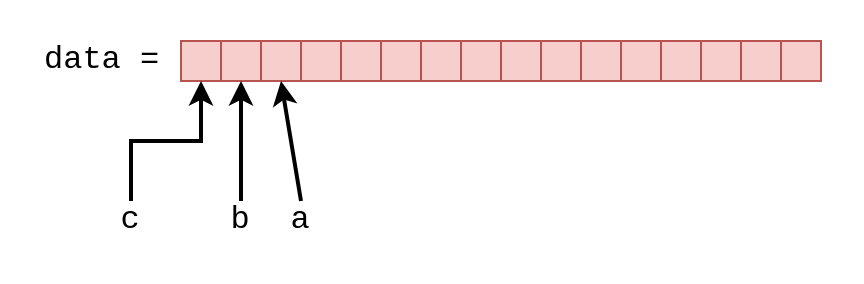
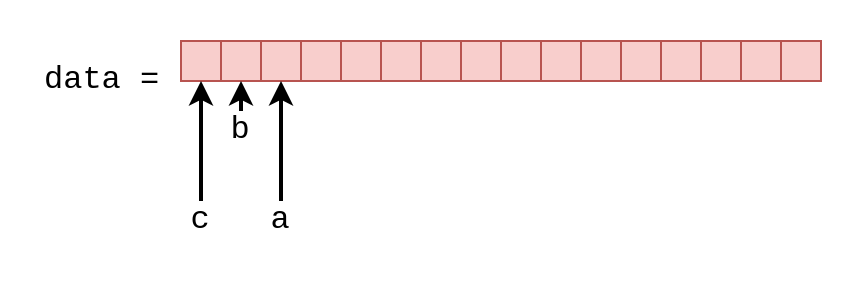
  <mxCell id="0" />
  <mxCell id="1" parent="0" />
  <mxCell id="2" value="" style="rounded=0;whiteSpace=wrap;html=1;fillColor=#f8cecc;strokeColor=#b85450;" vertex="1" parent="1"><mxGeometry x="90" y="20" width="20" height="20" as="geometry" /></mxCell>
  <mxCell id="3" value="" style="rounded=0;whiteSpace=wrap;html=1;fillColor=#f8cecc;strokeColor=#b85450;" vertex="1" parent="1"><mxGeometry x="110" y="20" width="20" height="20" as="geometry" /></mxCell>
  <mxCell id="4" value="" style="rounded=0;whiteSpace=wrap;html=1;fillColor=#f8cecc;strokeColor=#b85450;" vertex="1" parent="1"><mxGeometry x="130" y="20" width="20" height="20" as="geometry" /></mxCell>
  <mxCell id="5" value="" style="rounded=0;whiteSpace=wrap;html=1;fillColor=#f8cecc;strokeColor=#b85450;" vertex="1" parent="1"><mxGeometry x="150" y="20" width="20" height="20" as="geometry" /></mxCell>
  <mxCell id="6" value="" style="rounded=0;whiteSpace=wrap;html=1;fillColor=#f8cecc;strokeColor=#b85450;" vertex="1" parent="1"><mxGeometry x="170" y="20" width="20" height="20" as="geometry" /></mxCell>
  <mxCell id="7" value="" style="rounded=0;whiteSpace=wrap;html=1;fillColor=#f8cecc;strokeColor=#b85450;" vertex="1" parent="1"><mxGeometry x="190" y="20" width="20" height="20" as="geometry" /></mxCell>
  <mxCell id="8" value="" style="rounded=0;whiteSpace=wrap;html=1;fillColor=#f8cecc;strokeColor=#b85450;" vertex="1" parent="1"><mxGeometry x="210" y="20" width="20" height="20" as="geometry" /></mxCell>
  <mxCell id="9" value="" style="rounded=0;whiteSpace=wrap;html=1;fillColor=#f8cecc;strokeColor=#b85450;" vertex="1" parent="1"><mxGeometry x="230" y="20" width="20" height="20" as="geometry" /></mxCell>
  <mxCell id="10" value="" style="rounded=0;whiteSpace=wrap;html=1;fillColor=#f8cecc;strokeColor=#b85450;" vertex="1" parent="1"><mxGeometry x="250" y="20" width="20" height="20" as="geometry" /></mxCell>
  <mxCell id="11" value="" style="rounded=0;whiteSpace=wrap;html=1;fillColor=#f8cecc;strokeColor=#b85450;" vertex="1" parent="1"><mxGeometry x="270" y="20" width="20" height="20" as="geometry" /></mxCell>
  <mxCell id="12" value="" style="rounded=0;whiteSpace=wrap;html=1;fillColor=#f8cecc;strokeColor=#b85450;" vertex="1" parent="1"><mxGeometry x="290" y="20" width="20" height="20" as="geometry" /></mxCell>
  <mxCell id="13" value="" style="rounded=0;whiteSpace=wrap;html=1;fillColor=#f8cecc;strokeColor=#b85450;" vertex="1" parent="1"><mxGeometry x="310" y="20" width="20" height="20" as="geometry" /></mxCell>
  <mxCell id="14" value="" style="rounded=0;whiteSpace=wrap;html=1;fillColor=#f8cecc;strokeColor=#b85450;" vertex="1" parent="1"><mxGeometry x="330" y="20" width="20" height="20" as="geometry" /></mxCell>
  <mxCell id="15" value="" style="rounded=0;whiteSpace=wrap;html=1;fillColor=#f8cecc;strokeColor=#b85450;" vertex="1" parent="1"><mxGeometry x="350" y="20" width="20" height="20" as="geometry" /></mxCell>
  <mxCell id="16" value="" style="rounded=0;whiteSpace=wrap;html=1;fillColor=#f8cecc;strokeColor=#b85450;" vertex="1" parent="1"><mxGeometry x="370" y="20" width="20" height="20" as="geometry" /></mxCell>
  <mxCell id="17" value="" style="rounded=0;whiteSpace=wrap;html=1;fillColor=#f8cecc;strokeColor=#b85450;" vertex="1" parent="1"><mxGeometry x="390" y="20" width="20" height="20" as="geometry" /></mxCell>
- <mxCell id="18" value="&lt;font face=&quot;Courier New&quot; style=&quot;font-size: 16px&quot;&gt;data =&lt;/font&gt;" style="text;html=1;strokeColor=none;fillColor=none;align=left;verticalAlign=middle;whiteSpace=wrap;rounded=0;" vertex="1" parent="1"><mxGeometry x="20" y="20" width="60" height="20" as="geometry" /></mxCell>
+ <mxCell id="18" value="&lt;font face=&quot;Courier New&quot; style=&quot;font-size: 16px&quot;&gt;data =&lt;/font&gt;" style="text;html=1;strokeColor=none;fillColor=none;align=left;verticalAlign=middle;whiteSpace=wrap;rounded=0;" vertex="1" parent="1"><mxGeometry x="20" y="30" width="60" height="20" as="geometry" /></mxCell>
  <mxCell id="19" style="edgeStyle=orthogonalEdgeStyle;rounded=0;orthogonalLoop=1;jettySize=auto;html=1;exitX=0.5;exitY=0;exitDx=0;exitDy=0;entryX=0.5;entryY=1;entryDx=0;entryDy=0;strokeWidth=2;" edge="1" parent="1" source="20" target="2"><mxGeometry relative="1" as="geometry" /></mxCell>
- <mxCell id="20" value="&lt;font face=&quot;Courier New&quot; style=&quot;font-size: 16px&quot;&gt;c&lt;/font&gt;" style="text;html=1;strokeColor=none;fillColor=none;align=center;verticalAlign=middle;whiteSpace=wrap;rounded=0;" vertex="1" parent="1"><mxGeometry x="55" y="100" width="20" height="20" as="geometry" /></mxCell>
- <mxCell id="21" value="&lt;font face=&quot;Courier New&quot; style=&quot;font-size: 16px&quot;&gt;a&lt;/font&gt;" style="text;html=1;strokeColor=none;fillColor=none;align=center;verticalAlign=middle;whiteSpace=wrap;rounded=0;" vertex="1" parent="1"><mxGeometry x="140" y="100" width="20" height="20" as="geometry" /></mxCell>
+ <mxCell id="20" value="&lt;font face=&quot;Courier New&quot; style=&quot;font-size: 16px&quot;&gt;c&lt;/font&gt;" style="text;html=1;strokeColor=none;fillColor=none;align=center;verticalAlign=middle;whiteSpace=wrap;rounded=0;" vertex="1" parent="1"><mxGeometry x="90" y="100" width="20" height="20" as="geometry" /></mxCell>
+ <mxCell id="21" value="&lt;font face=&quot;Courier New&quot; style=&quot;font-size: 16px&quot;&gt;a&lt;/font&gt;" style="text;html=1;strokeColor=none;fillColor=none;align=center;verticalAlign=middle;whiteSpace=wrap;rounded=0;" vertex="1" parent="1"><mxGeometry x="130" y="100" width="20" height="20" as="geometry" /></mxCell>
  <mxCell id="22" style="edgeStyle=orthogonalEdgeStyle;rounded=0;orthogonalLoop=1;jettySize=auto;html=1;exitX=0.5;exitY=0;exitDx=0;exitDy=0;entryX=0.5;entryY=1;entryDx=0;entryDy=0;strokeWidth=2;" edge="1" parent="1" source="23" target="3"><mxGeometry relative="1" as="geometry" /></mxCell>
- <mxCell id="23" value="&lt;font face=&quot;Courier New&quot; style=&quot;font-size: 16px&quot;&gt;b&lt;/font&gt;" style="text;html=1;strokeColor=none;fillColor=none;align=center;verticalAlign=middle;whiteSpace=wrap;rounded=0;" vertex="1" parent="1"><mxGeometry x="110" y="100" width="20" height="20" as="geometry" /></mxCell>
+ <mxCell id="23" value="&lt;font face=&quot;Courier New&quot; style=&quot;font-size: 16px&quot;&gt;b&lt;/font&gt;" style="text;html=1;strokeColor=none;fillColor=none;align=center;verticalAlign=middle;whiteSpace=wrap;rounded=0;" vertex="1" parent="1"><mxGeometry x="110" y="55" width="20" height="20" as="geometry" /></mxCell>
  <mxCell id="24" value="" style="endArrow=classic;html=1;strokeWidth=2;exitX=0.5;exitY=0;exitDx=0;exitDy=0;entryX=0.5;entryY=1;entryDx=0;entryDy=0;" edge="1" parent="1" source="21" target="4"><mxGeometry width="50" height="50" relative="1" as="geometry"><mxPoint x="140" y="90" as="sourcePoint" /><mxPoint x="140" y="60" as="targetPoint" /></mxGeometry></mxCell>
